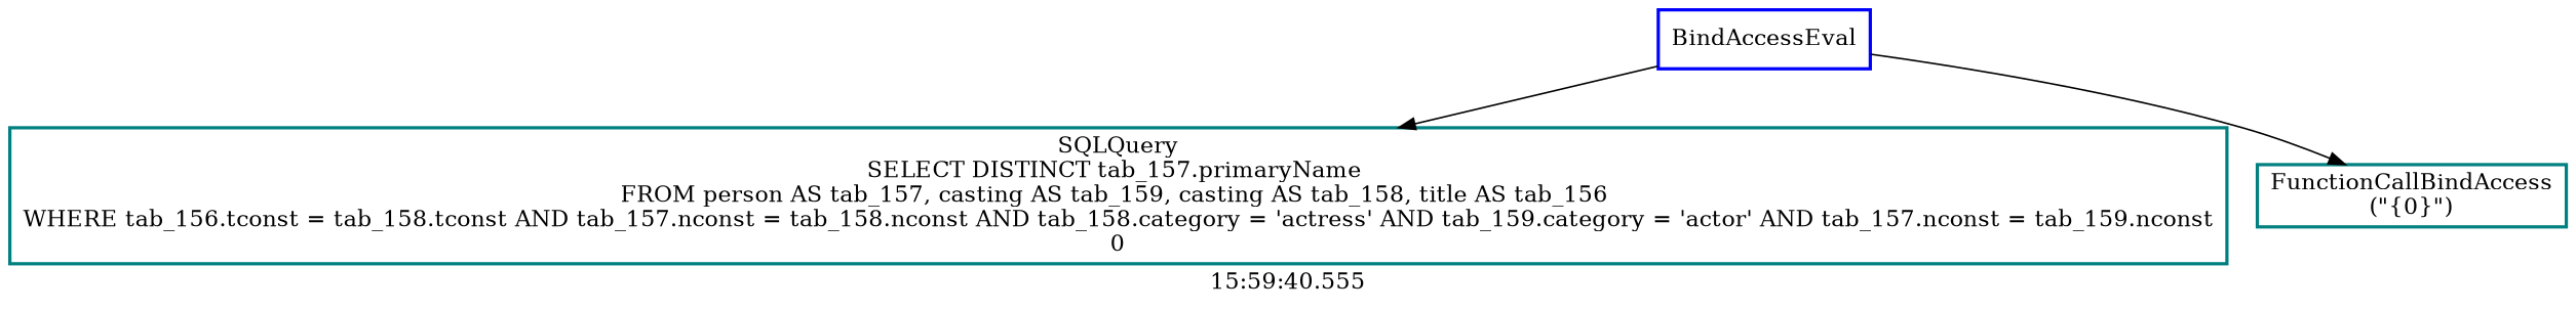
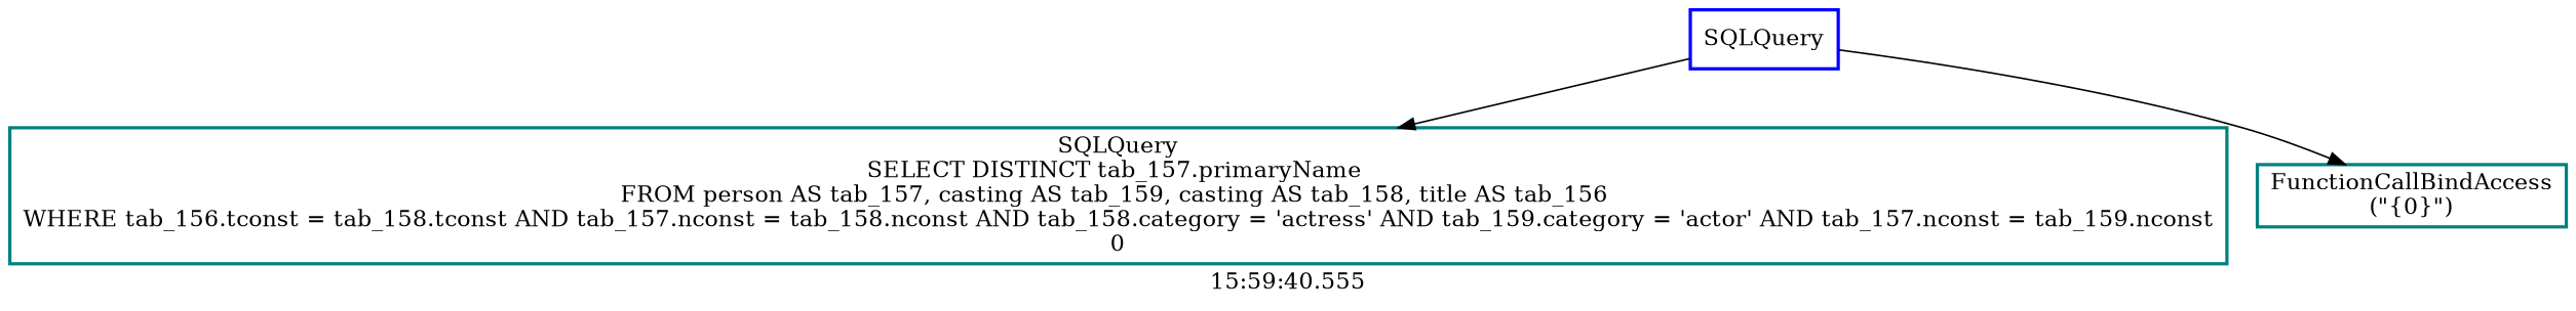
  digraph {
    label="15:59:40.555"
    node [color=teal fontcolor=black shape=rectangle style=bold]
    edge [color=black]
-   n1 [color=blue label=BindAccessEval]
+   n1 [color=blue label=SQLQuery]
    n2 [label="SQLQuery\nSELECT DISTINCT tab_157.primaryName \nFROM person AS tab_157, casting AS tab_159, casting AS tab_158, title AS tab_156 \nWHERE tab_156.tconst = tab_158.tconst AND tab_157.nconst = tab_158.nconst AND tab_158.category = 'actress' AND tab_159.category = 'actor' AND tab_157.nconst = tab_159.nconst\n0"]
    n3 [label="FunctionCallBindAccess\n(\"{0}\")"]
    n1 -> n2
    n1 -> n3
  }
